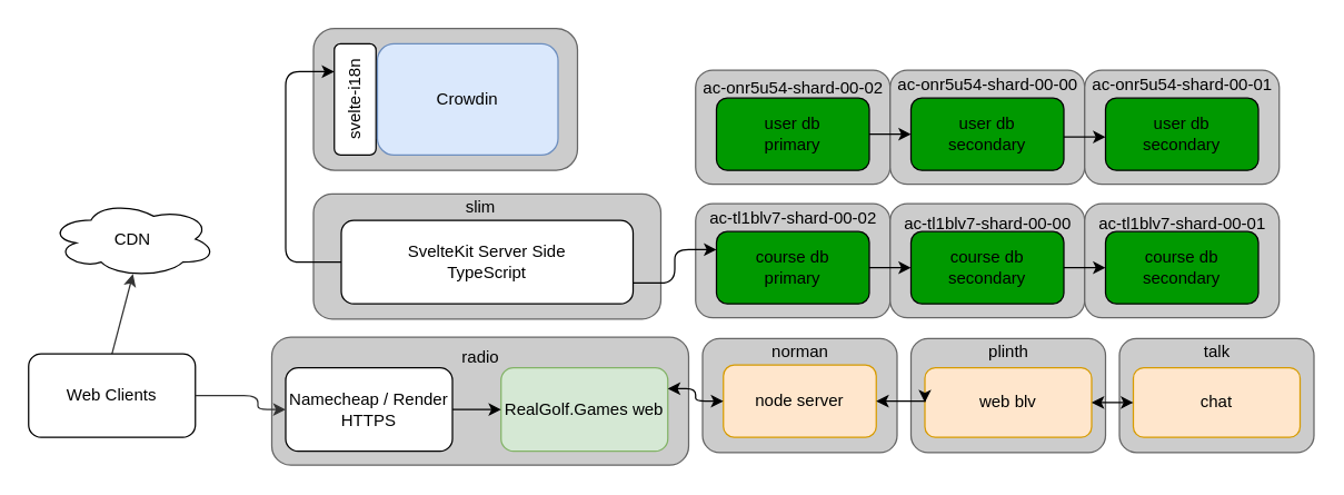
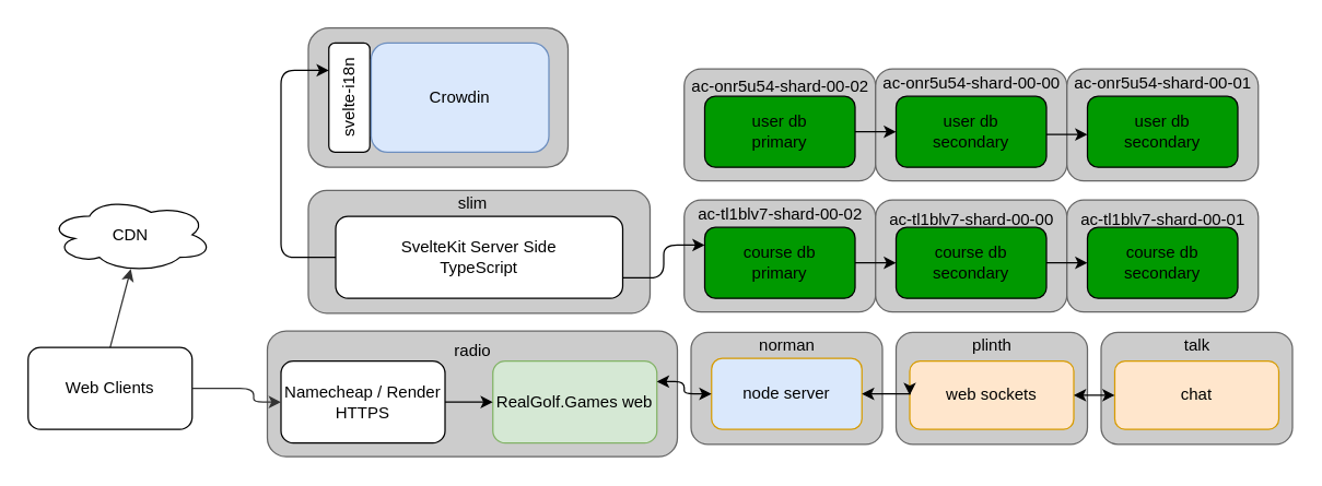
  <mxCell id="0" />
  <mxCell id="1" parent="0" />
  <mxCell id="2" value="" style="edgeStyle=none;orthogonalLoop=1;jettySize=auto;html=1;exitX=0.5;exitY=0;exitDx=0;exitDy=0;entryX=0.501;entryY=0.956;entryDx=0;entryDy=0;strokeColor=#333333;rounded=1;entryPerimeter=0;" parent="1" source="4" target="13" edge="1"><mxGeometry width="100" relative="1" as="geometry"><mxPoint x="95" y="259" as="sourcePoint" /><mxPoint x="95" y="224" as="targetPoint" /><Array as="points" /></mxGeometry></mxCell>
  <mxCell id="3" value="" style="rounded=1;whiteSpace=wrap;html=1;fillColor=#CCCCCC;fontColor=#333333;strokeColor=#666666;" parent="1" vertex="1"><mxGeometry x="195" y="242" width="300" height="92" as="geometry" /></mxCell>
  <mxCell id="4" value="&lt;font color=&quot;#000000&quot;&gt;Web Clients&lt;/font&gt;" style="rounded=1;whiteSpace=wrap;html=1;fillColor=#FFFFFF;strokeColor=#000000;" parent="1" vertex="1"><mxGeometry x="20" y="254" width="120" height="60" as="geometry" /></mxCell>
  <mxCell id="5" value="Namecheap / Render HTTPS" style="rounded=1;whiteSpace=wrap;html=1;fontColor=#000000;fillColor=#FFFFFF;strokeColor=#000000;" parent="1" vertex="1"><mxGeometry x="205" y="264" width="120" height="60" as="geometry" /></mxCell>
  <mxCell id="6" value="RealGolf.Games web" style="rounded=1;whiteSpace=wrap;html=1;fillColor=#d5e8d4;strokeColor=#82b366;" parent="1" vertex="1"><mxGeometry x="360" y="264" width="120" height="60" as="geometry" /></mxCell>
  <mxCell id="7" value="" style="edgeStyle=none;orthogonalLoop=1;jettySize=auto;html=1;rounded=1;strokeColor=#000000;fontColor=#000000;jumpStyle=none;exitX=1;exitY=0.5;exitDx=0;exitDy=0;entryX=0;entryY=0.5;entryDx=0;entryDy=0;" parent="1" source="5" target="6" edge="1"><mxGeometry width="100" relative="1" as="geometry"><mxPoint x="335" y="184" as="sourcePoint" /><mxPoint x="435" y="184" as="targetPoint" /><Array as="points" /></mxGeometry></mxCell>
  <mxCell id="8" value="" style="rounded=1;whiteSpace=wrap;html=1;fillColor=#CCCCCC;fontColor=#333333;strokeColor=#666666;" parent="1" vertex="1"><mxGeometry x="500" y="50" width="140" height="82" as="geometry" /></mxCell>
  <mxCell id="9" value="user db&lt;br&gt;primary" style="rounded=1;whiteSpace=wrap;html=1;fillColor=#009900;strokeColor=#000000;" parent="1" vertex="1"><mxGeometry x="515" y="70" width="110" height="52" as="geometry" /></mxCell>
  <mxCell id="10" value="" style="rounded=1;whiteSpace=wrap;html=1;fillColor=#CCCCCC;fontColor=#333333;strokeColor=#666666;" parent="1" vertex="1"><mxGeometry x="500" y="146" width="140" height="82" as="geometry" /></mxCell>
  <mxCell id="11" value="course db&lt;br&gt;primary" style="rounded=1;whiteSpace=wrap;html=1;fillColor=#009900;strokeColor=#000000;" parent="1" vertex="1"><mxGeometry x="515" y="166" width="110" height="52" as="geometry" /></mxCell>
  <mxCell id="12" value="" style="endArrow=classic;html=1;exitX=1;exitY=0.5;exitDx=0;exitDy=0;entryX=0;entryY=0.5;entryDx=0;entryDy=0;strokeColor=#333333;rounded=1;jumpStyle=none;" parent="1" source="4" target="5" edge="1"><mxGeometry width="50" height="50" relative="1" as="geometry"><mxPoint x="155" y="289" as="sourcePoint" /><mxPoint x="185" y="289" as="targetPoint" /><Array as="points"><mxPoint x="185" y="284" /><mxPoint x="185" y="294" /></Array></mxGeometry></mxCell>
  <mxCell id="13" value="CDN" style="ellipse;shape=cloud;whiteSpace=wrap;html=1;strokeColor=#000000;fontColor=#000000;fillColor=#FFFFFF;" parent="1" vertex="1"><mxGeometry x="35" y="144" width="120" height="55" as="geometry" /></mxCell>
  <mxCell id="14" value="radio" style="text;html=1;align=center;verticalAlign=middle;resizable=0;points=[];autosize=1;strokeColor=none;fillColor=none;fontColor=#000000;" parent="1" vertex="1"><mxGeometry x="320" y="242" width="50" height="30" as="geometry" /></mxCell>
  <mxCell id="15" value="&lt;span style=&quot;text-align: start;&quot;&gt;&lt;font face=&quot;Helvetica&quot;&gt;ac-tl1blv7-shard-00-02&lt;/font&gt;&lt;/span&gt;" style="text;html=1;align=center;verticalAlign=middle;resizable=0;points=[];autosize=1;strokeColor=none;fillColor=none;fontColor=#000000;" parent="1" vertex="1"><mxGeometry x="500" y="142" width="140" height="30" as="geometry" /></mxCell>
  <mxCell id="16" value="" style="rounded=1;whiteSpace=wrap;html=1;fillColor=#CCCCCC;fontColor=#333333;strokeColor=#666666;" parent="1" vertex="1"><mxGeometry x="225" y="139" width="250" height="90" as="geometry" /></mxCell>
  <mxCell id="17" value="slim" style="text;html=1;align=center;verticalAlign=middle;resizable=0;points=[];autosize=1;strokeColor=none;fillColor=none;fontColor=#000000;" parent="1" vertex="1"><mxGeometry x="325" y="134" width="40" height="30" as="geometry" /></mxCell>
  <mxCell id="18" style="edgeStyle=orthogonalEdgeStyle;rounded=1;orthogonalLoop=1;jettySize=auto;html=1;exitX=1;exitY=0.75;exitDx=0;exitDy=0;entryX=0;entryY=0.25;entryDx=0;entryDy=0;curved=0;" parent="1" source="19" target="11" edge="1"><mxGeometry relative="1" as="geometry" /></mxCell>
  <mxCell id="19" value="SvelteKit Server Side&lt;br&gt;TypeScript" style="rounded=1;whiteSpace=wrap;html=1;fontColor=#000000;fillColor=#FFFFFF;strokeColor=#000000;" parent="1" vertex="1"><mxGeometry x="245" y="158" width="210" height="60" as="geometry" /></mxCell>
  <mxCell id="20" value="" style="rounded=1;whiteSpace=wrap;html=1;fillColor=#CCCCCC;fontColor=#333333;strokeColor=#666666;" parent="1" vertex="1"><mxGeometry x="640" y="50" width="140" height="82" as="geometry" /></mxCell>
  <mxCell id="21" value="user db&lt;br&gt;secondary" style="rounded=1;whiteSpace=wrap;html=1;fillColor=#009900;strokeColor=#000000;" parent="1" vertex="1"><mxGeometry x="655" y="70" width="110" height="52" as="geometry" /></mxCell>
  <mxCell id="22" value="&lt;span style=&quot;text-align: start;&quot;&gt;&lt;font face=&quot;Helvetica&quot; style=&quot;font-size: 12px;&quot;&gt;ac-onr5u54-shard-00-00&lt;/font&gt;&lt;/span&gt;" style="text;html=1;align=center;verticalAlign=middle;resizable=0;points=[];autosize=1;fillColor=none;" parent="1" vertex="1"><mxGeometry x="635" y="46" width="150" height="30" as="geometry" /></mxCell>
  <mxCell id="23" value="" style="rounded=1;whiteSpace=wrap;html=1;fillColor=#CCCCCC;fontColor=#333333;strokeColor=#666666;" parent="1" vertex="1"><mxGeometry x="780" y="50" width="140" height="82" as="geometry" /></mxCell>
  <mxCell id="24" value="user db&lt;br&gt;secondary" style="rounded=1;whiteSpace=wrap;html=1;fillColor=#009900;strokeColor=#000000;" parent="1" vertex="1"><mxGeometry x="795" y="70" width="110" height="52" as="geometry" /></mxCell>
  <mxCell id="25" value="&lt;span style=&quot;text-align: start;&quot;&gt;&lt;font face=&quot;Helvetica&quot; style=&quot;font-size: 12px;&quot;&gt;ac-onr5u54-shard-00-01&lt;/font&gt;&lt;/span&gt;" style="text;html=1;align=center;verticalAlign=middle;resizable=0;points=[];autosize=1;fillColor=none;" parent="1" vertex="1"><mxGeometry x="775" y="46" width="150" height="30" as="geometry" /></mxCell>
  <mxCell id="26" value="" style="rounded=1;whiteSpace=wrap;html=1;fillColor=#CCCCCC;fontColor=#333333;strokeColor=#666666;" parent="1" vertex="1"><mxGeometry x="640" y="146" width="140" height="82" as="geometry" /></mxCell>
  <mxCell id="27" value="course db&lt;br&gt;secondary" style="rounded=1;whiteSpace=wrap;html=1;fillColor=#009900;strokeColor=#000000;" parent="1" vertex="1"><mxGeometry x="655" y="166" width="110" height="52" as="geometry" /></mxCell>
  <mxCell id="28" value="" style="rounded=1;whiteSpace=wrap;html=1;fillColor=#CCCCCC;fontColor=#333333;strokeColor=#666666;" parent="1" vertex="1"><mxGeometry x="780" y="146" width="140" height="82" as="geometry" /></mxCell>
  <mxCell id="29" value="course db&lt;br&gt;secondary" style="rounded=1;whiteSpace=wrap;html=1;fillColor=#009900;strokeColor=#000000;" parent="1" vertex="1"><mxGeometry x="795" y="166" width="110" height="52" as="geometry" /></mxCell>
  <mxCell id="30" value="&lt;span style=&quot;text-align: start;&quot;&gt;&lt;font face=&quot;Helvetica&quot; style=&quot;font-size: 12px;&quot;&gt;ac-onr5u54-shard-00-02&lt;/font&gt;&lt;/span&gt;" style="text;html=1;align=center;verticalAlign=middle;resizable=0;points=[];autosize=1;fillColor=none;" parent="1" vertex="1"><mxGeometry x="495" y="48" width="150" height="30" as="geometry" /></mxCell>
  <mxCell id="31" style="edgeStyle=orthogonalEdgeStyle;rounded=0;orthogonalLoop=1;jettySize=auto;html=1;exitX=1;exitY=0.5;exitDx=0;exitDy=0;entryX=0;entryY=0.5;entryDx=0;entryDy=0;" parent="1" edge="1"><mxGeometry relative="1" as="geometry"><mxPoint x="625" y="192" as="sourcePoint" /><mxPoint x="655" y="192" as="targetPoint" /></mxGeometry></mxCell>
  <mxCell id="32" style="edgeStyle=orthogonalEdgeStyle;rounded=0;orthogonalLoop=1;jettySize=auto;html=1;exitX=1;exitY=0.5;exitDx=0;exitDy=0;entryX=0;entryY=0.5;entryDx=0;entryDy=0;" parent="1" edge="1"><mxGeometry relative="1" as="geometry"><mxPoint x="765" y="192" as="sourcePoint" /><mxPoint x="795" y="192" as="targetPoint" /></mxGeometry></mxCell>
  <mxCell id="33" style="edgeStyle=orthogonalEdgeStyle;rounded=0;orthogonalLoop=1;jettySize=auto;html=1;exitX=1;exitY=0.5;exitDx=0;exitDy=0;entryX=0;entryY=0.5;entryDx=0;entryDy=0;" parent="1" edge="1"><mxGeometry relative="1" as="geometry"><mxPoint x="765" y="98" as="sourcePoint" /><mxPoint x="795" y="98" as="targetPoint" /></mxGeometry></mxCell>
  <mxCell id="34" style="edgeStyle=orthogonalEdgeStyle;rounded=0;orthogonalLoop=1;jettySize=auto;html=1;exitX=1;exitY=0.5;exitDx=0;exitDy=0;entryX=0;entryY=0.5;entryDx=0;entryDy=0;" parent="1" edge="1"><mxGeometry relative="1" as="geometry"><mxPoint x="625" y="96" as="sourcePoint" /><mxPoint x="655" y="96" as="targetPoint" /></mxGeometry></mxCell>
  <mxCell id="35" value="&lt;span style=&quot;text-align: start;&quot;&gt;&lt;font face=&quot;Helvetica&quot;&gt;ac-tl1blv7-shard-00-00&lt;/font&gt;&lt;/span&gt;" style="text;html=1;align=center;verticalAlign=middle;resizable=0;points=[];autosize=1;strokeColor=none;fillColor=none;fontColor=#000000;" parent="1" vertex="1"><mxGeometry x="640" y="146" width="140" height="30" as="geometry" /></mxCell>
  <mxCell id="36" value="&lt;span style=&quot;text-align: start;&quot;&gt;&lt;font face=&quot;Helvetica&quot;&gt;ac-tl1blv7-shard-00-01&lt;/font&gt;&lt;/span&gt;" style="text;html=1;align=center;verticalAlign=middle;resizable=0;points=[];autosize=1;strokeColor=none;fillColor=none;fontColor=#000000;" parent="1" vertex="1"><mxGeometry x="780" y="146" width="140" height="30" as="geometry" /></mxCell>
  <mxCell id="37" value="" style="rounded=1;whiteSpace=wrap;html=1;fillColor=#CCCCCC;fontColor=#333333;strokeColor=#666666;" vertex="1" parent="1"><mxGeometry x="225" y="20" width="190" height="102" as="geometry" /></mxCell>
  <mxCell id="38" value="svelte-i18n" style="rounded=1;whiteSpace=wrap;html=1;fontColor=#000000;fillColor=#FFFFFF;strokeColor=#000000;rotation=-90;" vertex="1" parent="1"><mxGeometry x="215" y="56" width="80" height="30" as="geometry" /></mxCell>
  <mxCell id="39" value="Crowdin" style="rounded=1;whiteSpace=wrap;html=1;fillColor=#dae8fc;strokeColor=#6c8ebf;" vertex="1" parent="1"><mxGeometry x="271" y="31" width="130" height="80" as="geometry" /></mxCell>
  <mxCell id="40" value="" style="rounded=1;whiteSpace=wrap;html=1;fillColor=#CCCCCC;fontColor=#333333;strokeColor=#666666;" vertex="1" parent="1"><mxGeometry x="505" y="243" width="140" height="82" as="geometry" /></mxCell>
- <mxCell id="41" value="node server" style="rounded=1;whiteSpace=wrap;html=1;fillColor=#ffe6cc;strokeColor=#d79b00;" vertex="1" parent="1"><mxGeometry x="520" y="262" width="110" height="52" as="geometry" /></mxCell>
+ <mxCell id="41" value="node server" style="rounded=1;whiteSpace=wrap;html=1;fillColor=#dae8fc;strokeColor=#d79b00;" vertex="1" parent="1"><mxGeometry x="520" y="262" width="110" height="52" as="geometry" /></mxCell>
  <mxCell id="42" value="&lt;span style=&quot;text-align: start;&quot;&gt;&lt;font face=&quot;Helvetica&quot;&gt;norman&lt;/font&gt;&lt;/span&gt;" style="text;html=1;align=center;verticalAlign=middle;resizable=0;points=[];autosize=1;strokeColor=none;fillColor=none;fontColor=#000000;" vertex="1" parent="1"><mxGeometry x="545" y="238" width="60" height="30" as="geometry" /></mxCell>
  <mxCell id="43" value="" style="rounded=1;whiteSpace=wrap;html=1;fillColor=#CCCCCC;fontColor=#333333;strokeColor=#666666;" vertex="1" parent="1"><mxGeometry x="655" y="243" width="140" height="82" as="geometry" /></mxCell>
- <mxCell id="44" value="web blv" style="rounded=1;whiteSpace=wrap;html=1;fillColor=#ffe6cc;strokeColor=#d79b00;" parent="1" vertex="1"><mxGeometry x="665" y="264" width="120" height="50" as="geometry" /></mxCell>
+ <mxCell id="44" value="web sockets" style="rounded=1;whiteSpace=wrap;html=1;fillColor=#ffe6cc;strokeColor=#d79b00;" parent="1" vertex="1"><mxGeometry x="665" y="264" width="120" height="50" as="geometry" /></mxCell>
  <mxCell id="45" value="&lt;div style=&quot;text-align: start;&quot;&gt;&lt;span style=&quot;background-color: initial;&quot;&gt;plinth&lt;/span&gt;&lt;/div&gt;" style="text;html=1;align=center;verticalAlign=middle;resizable=0;points=[];autosize=1;strokeColor=none;fillColor=none;fontColor=#000000;" vertex="1" parent="1"><mxGeometry x="700" y="238" width="50" height="30" as="geometry" /></mxCell>
  <mxCell id="46" value="" style="rounded=1;whiteSpace=wrap;html=1;fillColor=#CCCCCC;fontColor=#333333;strokeColor=#666666;" vertex="1" parent="1"><mxGeometry x="805" y="243" width="140" height="82" as="geometry" /></mxCell>
  <mxCell id="47" value="chat" style="rounded=1;whiteSpace=wrap;html=1;fillColor=#ffe6cc;strokeColor=#d79b00;" vertex="1" parent="1"><mxGeometry x="815" y="264" width="120" height="50" as="geometry" /></mxCell>
  <mxCell id="48" value="&lt;div style=&quot;text-align: start;&quot;&gt;&lt;span style=&quot;background-color: initial;&quot;&gt;talk&lt;/span&gt;&lt;/div&gt;" style="text;html=1;align=center;verticalAlign=middle;resizable=0;points=[];autosize=1;strokeColor=none;fillColor=none;fontColor=#000000;" vertex="1" parent="1"><mxGeometry x="855" y="238" width="40" height="30" as="geometry" /></mxCell>
  <mxCell id="49" style="edgeStyle=orthogonalEdgeStyle;rounded=1;orthogonalLoop=1;jettySize=auto;html=1;entryX=0;entryY=0.5;entryDx=0;entryDy=0;curved=0;startArrow=classic;startFill=1;exitX=1;exitY=0.25;exitDx=0;exitDy=0;" edge="1" parent="1" source="6" target="41"><mxGeometry relative="1" as="geometry"><mxPoint x="480" y="279" as="sourcePoint" /></mxGeometry></mxCell>
  <mxCell id="50" style="edgeStyle=orthogonalEdgeStyle;rounded=0;orthogonalLoop=1;jettySize=auto;html=1;exitX=1;exitY=0.5;exitDx=0;exitDy=0;entryX=0;entryY=0.5;entryDx=0;entryDy=0;startArrow=classic;startFill=1;" edge="1" parent="1" source="41" target="44"><mxGeometry relative="1" as="geometry" /></mxCell>
  <mxCell id="51" style="edgeStyle=orthogonalEdgeStyle;rounded=0;orthogonalLoop=1;jettySize=auto;html=1;exitX=1;exitY=0.5;exitDx=0;exitDy=0;entryX=0;entryY=0.5;entryDx=0;entryDy=0;startArrow=classic;startFill=1;" edge="1" parent="1" source="44" target="47"><mxGeometry relative="1" as="geometry" /></mxCell>
  <mxCell id="52" style="edgeStyle=orthogonalEdgeStyle;rounded=1;orthogonalLoop=1;jettySize=auto;html=1;exitX=0;exitY=0.5;exitDx=0;exitDy=0;entryX=0.75;entryY=0;entryDx=0;entryDy=0;curved=0;" edge="1" parent="1" source="19" target="38"><mxGeometry relative="1" as="geometry"><Array as="points"><mxPoint x="205" y="188" /><mxPoint x="205" y="51" /></Array></mxGeometry></mxCell>
